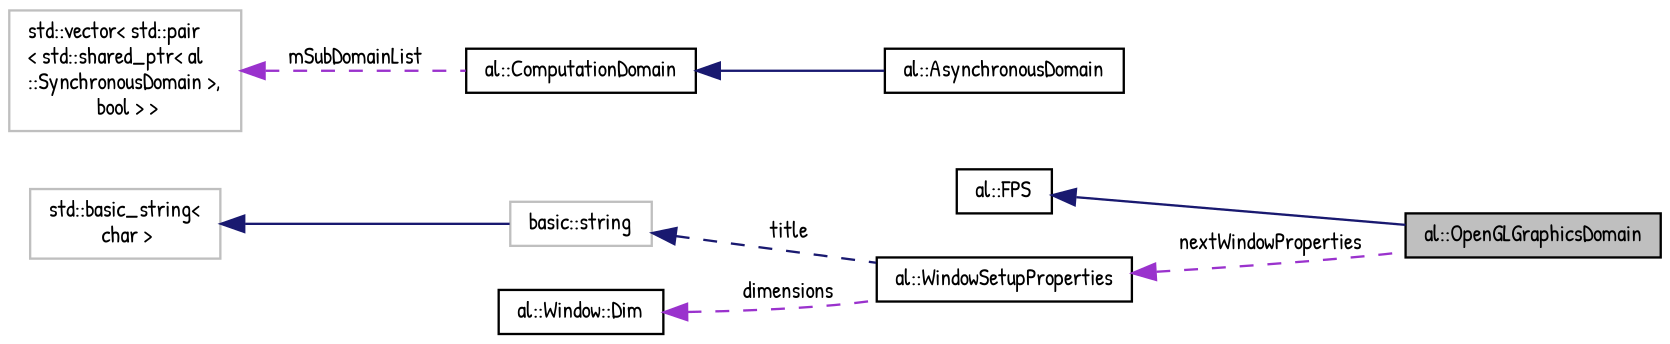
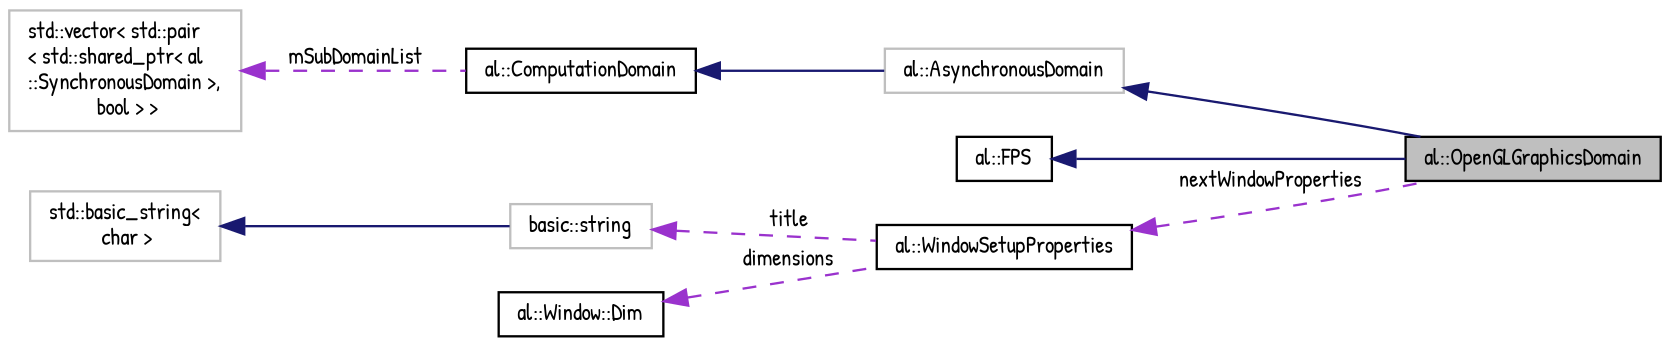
  digraph {
    fontname="Patrick Hand"
    rankdir=LR
    node [color=black fontname="Patrick Hand" fontsize=10 shape=record]
    edge [color=midnightblue dir=back fontname="Patrick Hand" fontsize=10 labelfontname="FreeSans.ttf" labelfontsize=10 style=solid]
    n1 [fillcolor=grey75 fontcolor=black height=0.2 label="al::OpenGLGraphicsDomain" style=filled width=0.4]
-   n2 [height=0.2 label="al::AsynchronousDomain" width=0.4]
+   n2 [color=grey75 height=0.2 label="al::AsynchronousDomain" width=0.4]
    n3 [height=0.2 label="al::ComputationDomain" width=0.4]
    n4 [color=grey75 height=0.2 label="std::vector\< std::pair\l\< std::shared_ptr\< al\l::SynchronousDomain \>,\l bool \> \>" width=0.4]
    n5 [height=0.2 label="al::FPS" width=0.4]
    n6 [height=0.2 label="al::WindowSetupProperties" width=0.4]
    n7 [color=grey75 height=0.2 label="basic::string" width=0.4]
    n8 [color=grey75 height=0.2 label="std::basic_string\<\l char \>" width=0.4]
    n9 [height=0.2 label="al::Window::Dim" width=0.4]
+   n2 -> n1
    n3 -> n2
    n4 -> n3 [color=darkorchid3 label=" mSubDomainList" style=dashed]
    n5 -> n1
    n6 -> n1 [color=darkorchid3 label=" nextWindowProperties" style=dashed]
-   n7 -> n6 [label=" title" style=dashed]
+   n7 -> n6 [color=darkorchid3 label=" title" style=dashed]
    n8 -> n7
    n9 -> n6 [color=darkorchid3 label=" dimensions" style=dashed]
  }
